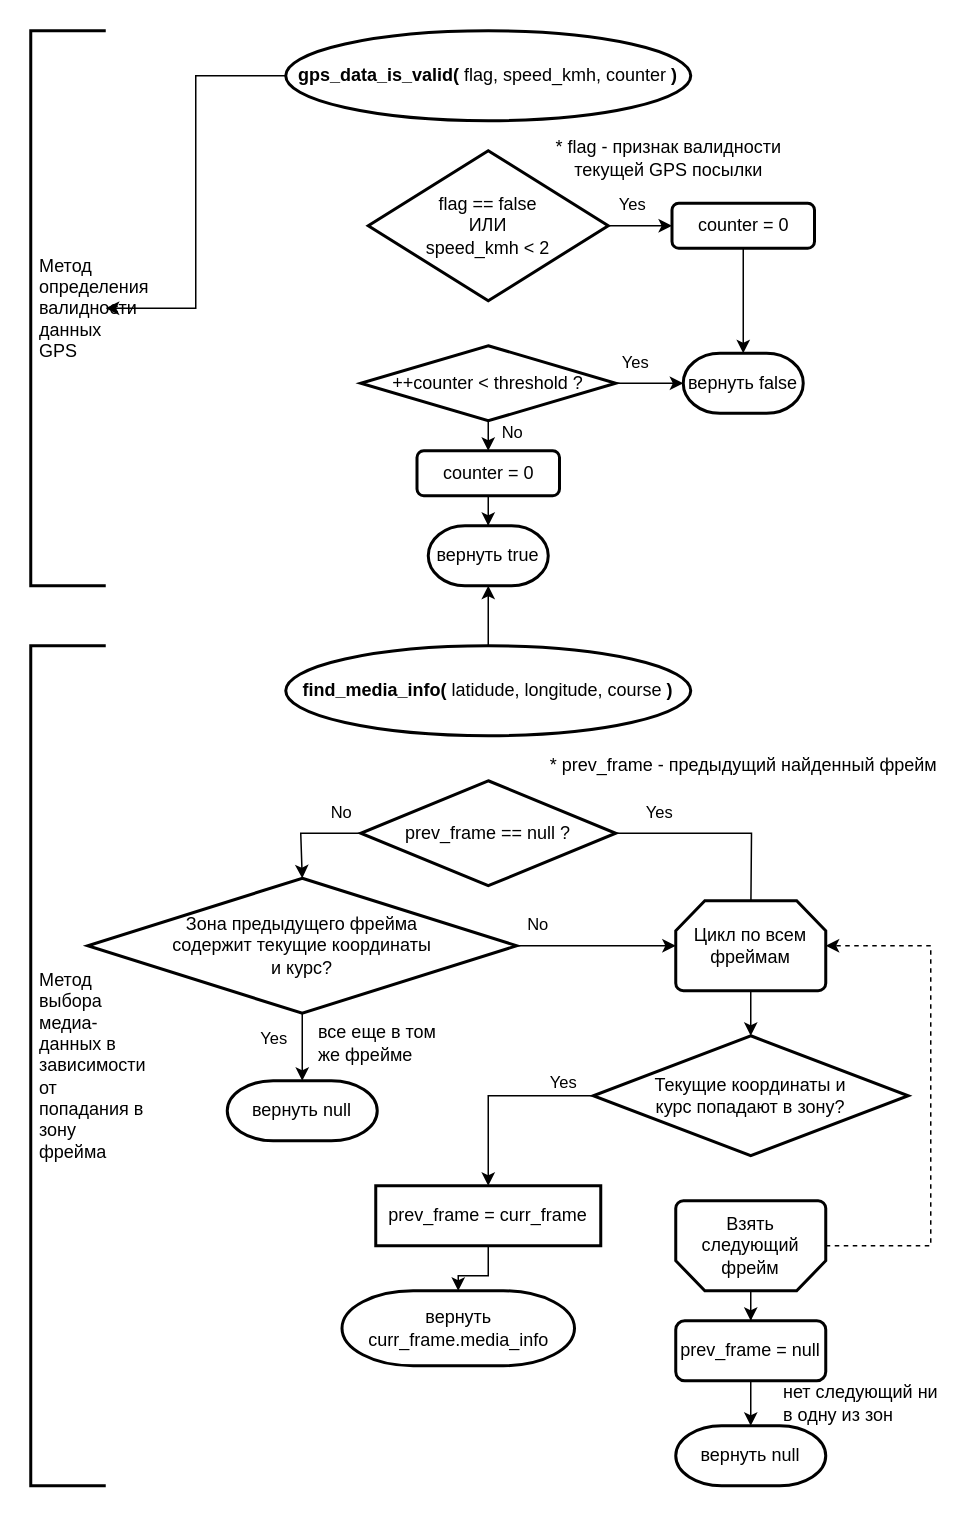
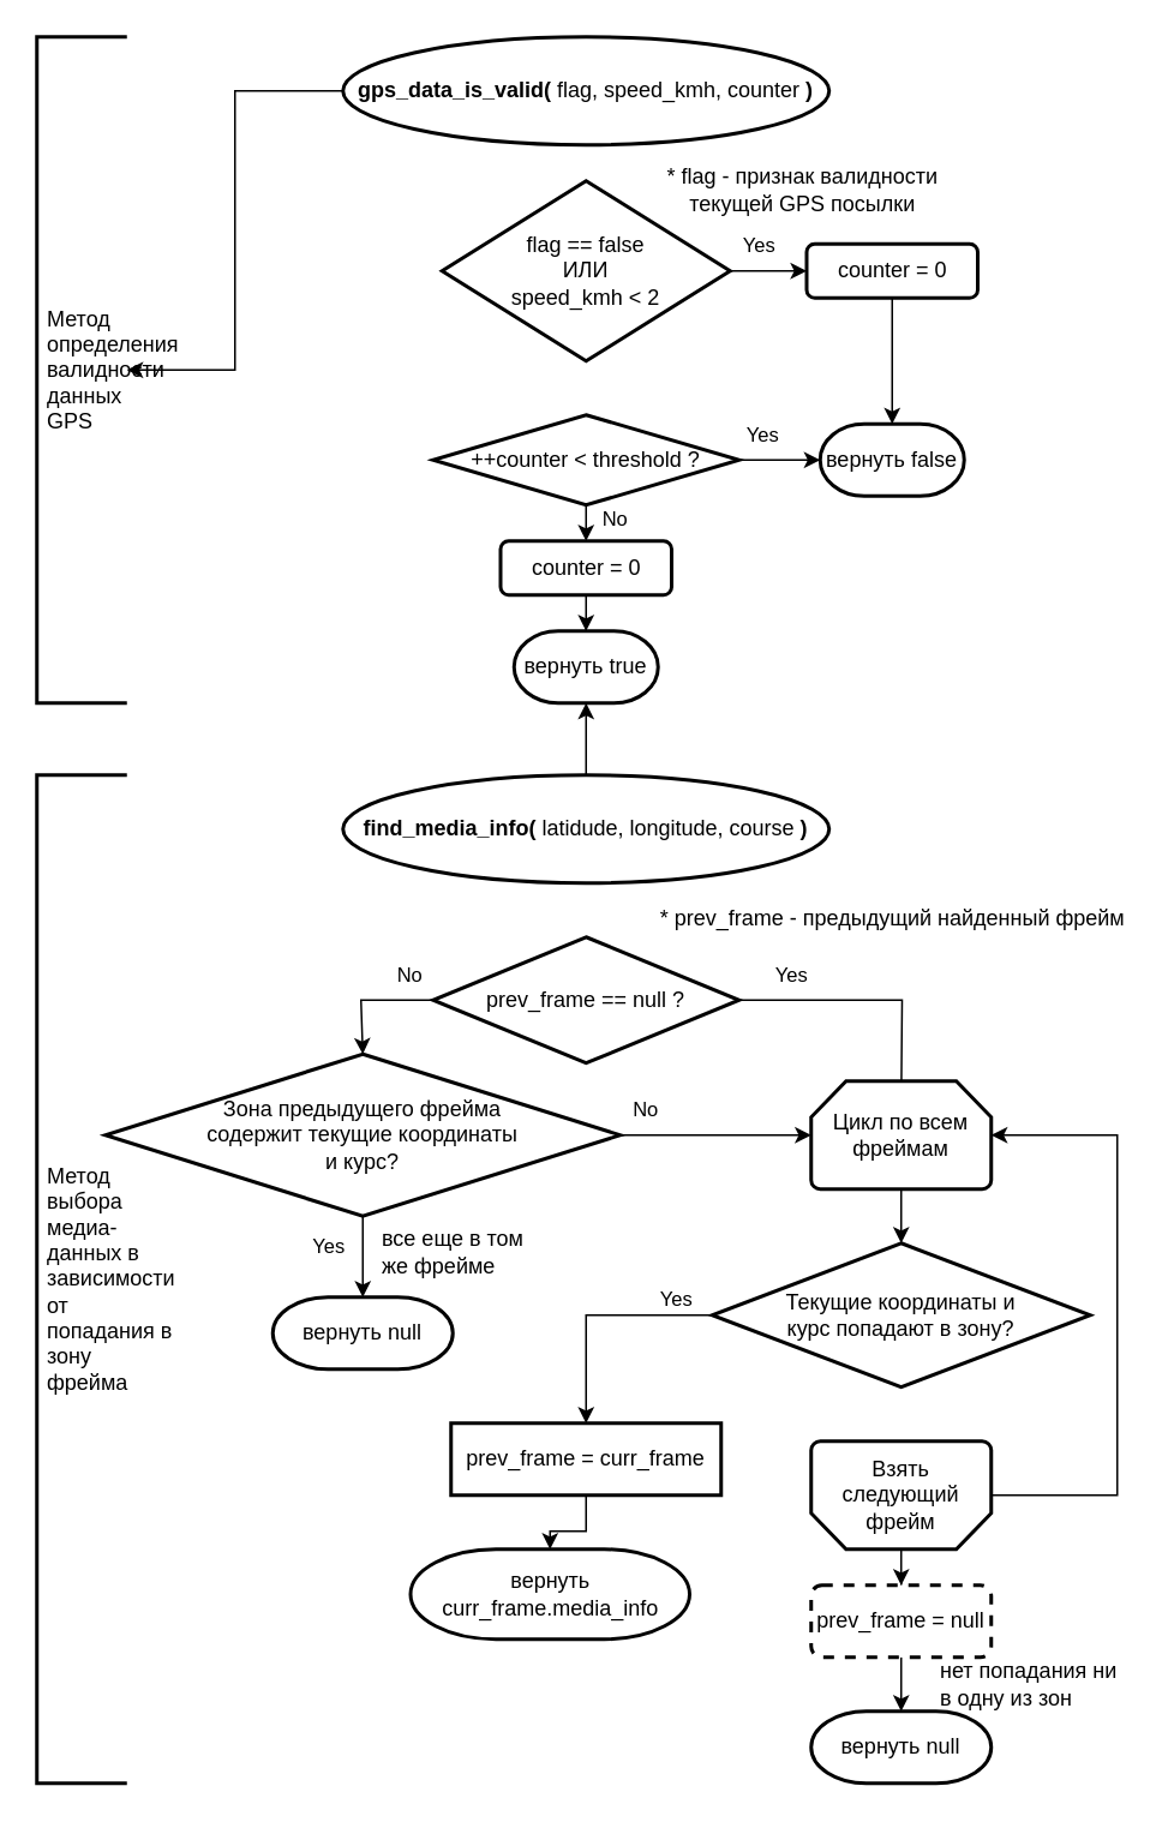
  <mxCell id="0" />
  <mxCell id="1" parent="0" />
  <mxCell id="2" value="" style="edgeStyle=orthogonalEdgeStyle;rounded=0;orthogonalLoop=1;jettySize=auto;html=1;entryX=0.5;entryY=0;entryDx=0;entryDy=0;entryPerimeter=0;" parent="1" source="6" target="15" edge="1"><mxGeometry relative="1" as="geometry"><mxPoint x="160" y="620" as="targetPoint" /><Array as="points"><mxPoint x="200" y="555" /></Array></mxGeometry></mxCell>
  <mxCell id="3" value="No" style="edgeLabel;html=1;align=center;verticalAlign=middle;resizable=0;points=[];" parent="2" vertex="1" connectable="0"><mxGeometry x="-0.614" y="-2" relative="1" as="geometry"><mxPoint y="-13" as="offset" /></mxGeometry></mxCell>
  <mxCell id="4" value="" style="edgeStyle=orthogonalEdgeStyle;rounded=0;orthogonalLoop=1;jettySize=auto;html=1;" parent="1" source="6" edge="1"><mxGeometry relative="1" as="geometry"><mxPoint x="500" y="615" as="targetPoint" /></mxGeometry></mxCell>
  <mxCell id="5" value="Yes" style="edgeLabel;html=1;align=center;verticalAlign=middle;resizable=0;points=[];" parent="4" vertex="1" connectable="0"><mxGeometry x="-0.663" y="1" relative="1" as="geometry"><mxPoint x="3" y="-14" as="offset" /></mxGeometry></mxCell>
  <mxCell id="6" value="prev_frame == null ?" style="strokeWidth=2;html=1;shape=mxgraph.flowchart.decision;whiteSpace=wrap;" parent="1" vertex="1"><mxGeometry x="240" y="520" width="170" height="70" as="geometry" /></mxCell>
  <mxCell id="7" value="" style="edgeStyle=orthogonalEdgeStyle;rounded=0;orthogonalLoop=1;jettySize=auto;html=1;" parent="1" source="8" target="48" edge="1"><mxGeometry relative="1" as="geometry" /></mxCell>
  <mxCell id="8" value="&lt;b&gt;find_media_info(&amp;nbsp;&lt;/b&gt;latidude, longitude, course&amp;nbsp;&lt;b&gt;)&lt;/b&gt;" style="strokeWidth=2;html=1;shape=mxgraph.flowchart.start_1;whiteSpace=wrap;" parent="1" vertex="1"><mxGeometry x="190" y="430" width="270" height="60" as="geometry" /></mxCell>
  <mxCell id="9" value="* prev_frame - предыдущий найденный фрейм" style="text;html=1;align=center;verticalAlign=middle;resizable=0;points=[];autosize=1;strokeColor=none;fillColor=none;" parent="1" vertex="1"><mxGeometry x="360" y="500" width="270" height="20" as="geometry" /></mxCell>
  <mxCell id="10" value="" style="edgeStyle=orthogonalEdgeStyle;rounded=0;orthogonalLoop=1;jettySize=auto;html=1;exitX=0.5;exitY=1;exitDx=0;exitDy=0;exitPerimeter=0;" parent="1" target="20" edge="1" source="21"><mxGeometry relative="1" as="geometry"><mxPoint x="500" y="675" as="sourcePoint" /></mxGeometry></mxCell>
  <mxCell id="11" value="" style="edgeStyle=orthogonalEdgeStyle;rounded=0;orthogonalLoop=1;jettySize=auto;html=1;entryX=0.5;entryY=0;entryDx=0;entryDy=0;entryPerimeter=0;" parent="1" source="15" target="16" edge="1"><mxGeometry relative="1" as="geometry"><mxPoint x="140" y="785" as="targetPoint" /></mxGeometry></mxCell>
  <mxCell id="12" value="Yes&lt;br&gt;" style="edgeLabel;html=1;align=center;verticalAlign=middle;resizable=0;points=[];" parent="11" vertex="1" connectable="0"><mxGeometry x="-0.275" y="-1" relative="1" as="geometry"><mxPoint x="-19" as="offset" /></mxGeometry></mxCell>
  <mxCell id="13" style="edgeStyle=orthogonalEdgeStyle;rounded=0;orthogonalLoop=1;jettySize=auto;html=1;entryX=0;entryY=0.5;entryDx=0;entryDy=0;entryPerimeter=0;" parent="1" source="15" target="21" edge="1"><mxGeometry relative="1" as="geometry"><mxPoint x="440" y="645" as="targetPoint" /></mxGeometry></mxCell>
  <mxCell id="14" value="No" style="edgeLabel;html=1;align=center;verticalAlign=middle;resizable=0;points=[];" parent="13" vertex="1" connectable="0"><mxGeometry x="-0.783" y="-2" relative="1" as="geometry"><mxPoint x="1" y="-17" as="offset" /></mxGeometry></mxCell>
  <mxCell id="15" value="Зона предыдущего фрейма &lt;br&gt;содержит текущие координаты&lt;br&gt;&amp;nbsp;и курс?&amp;nbsp;" style="strokeWidth=2;html=1;shape=mxgraph.flowchart.decision;whiteSpace=wrap;" parent="1" vertex="1"><mxGeometry x="58" y="585" width="286" height="90" as="geometry" /></mxCell>
  <mxCell id="16" value="вернуть null" style="strokeWidth=2;html=1;shape=mxgraph.flowchart.terminator;whiteSpace=wrap;" parent="1" vertex="1"><mxGeometry x="151" y="720" width="100" height="40" as="geometry" /></mxCell>
  <mxCell id="17" value="все еще в том &lt;br&gt;же фрейме" style="text;html=1;align=left;verticalAlign=middle;resizable=0;points=[];autosize=1;strokeColor=none;fillColor=none;" parent="1" vertex="1"><mxGeometry x="210" y="680" width="90" height="30" as="geometry" /></mxCell>
  <mxCell id="18" value="" style="edgeStyle=orthogonalEdgeStyle;rounded=0;orthogonalLoop=1;jettySize=auto;html=1;" parent="1" source="20" target="29" edge="1"><mxGeometry relative="1" as="geometry"><Array as="points"><mxPoint x="325" y="730" /></Array></mxGeometry></mxCell>
  <mxCell id="19" value="Yes" style="edgeLabel;html=1;align=center;verticalAlign=middle;resizable=0;points=[];" parent="18" vertex="1" connectable="0"><mxGeometry x="-0.717" y="3" relative="1" as="geometry"><mxPoint x="-3" y="-13" as="offset" /></mxGeometry></mxCell>
  <mxCell id="20" value="Текущие координаты и &lt;br&gt;курс попадают в зону?" style="strokeWidth=2;html=1;shape=mxgraph.flowchart.decision;whiteSpace=wrap;" parent="1" vertex="1"><mxGeometry x="395" y="690" width="210" height="80" as="geometry" /></mxCell>
  <mxCell id="21" value="Цикл по всем фреймам" style="strokeWidth=2;html=1;shape=mxgraph.flowchart.loop_limit;whiteSpace=wrap;" parent="1" vertex="1"><mxGeometry x="450" y="600" width="100" height="60" as="geometry" /></mxCell>
  <mxCell id="22" value="" style="edgeStyle=orthogonalEdgeStyle;rounded=0;orthogonalLoop=1;jettySize=auto;html=1;" parent="1" source="24" target="26" edge="1"><mxGeometry relative="1" as="geometry" /></mxCell>
- <mxCell id="23" style="edgeStyle=orthogonalEdgeStyle;rounded=0;orthogonalLoop=1;jettySize=auto;html=1;entryX=1;entryY=0.5;entryDx=0;entryDy=0;entryPerimeter=0;dashed=1;" parent="1" source="24" target="21" edge="1"><mxGeometry relative="1" as="geometry"><mxPoint x="620" y="650" as="targetPoint" /><Array as="points"><mxPoint x="620" y="830" /><mxPoint x="620" y="630" /></Array></mxGeometry></mxCell>
+ <mxCell id="23" style="edgeStyle=orthogonalEdgeStyle;rounded=0;orthogonalLoop=1;jettySize=auto;html=1;entryX=1;entryY=0.5;entryDx=0;entryDy=0;entryPerimeter=0;" parent="1" source="24" target="21" edge="1"><mxGeometry relative="1" as="geometry"><mxPoint x="620" y="650" as="targetPoint" /><Array as="points"><mxPoint x="620" y="830" /><mxPoint x="620" y="630" /></Array></mxGeometry></mxCell>
  <mxCell id="24" value="Взять следующий фрейм" style="strokeWidth=2;shape=mxgraph.flowchart.loop_limit;rotation=0;whiteSpace=wrap;html=1;horizontal=1;direction=west;" parent="1" vertex="1"><mxGeometry x="450" y="800" width="100" height="60" as="geometry" /></mxCell>
  <mxCell id="25" value="" style="edgeStyle=orthogonalEdgeStyle;rounded=0;orthogonalLoop=1;jettySize=auto;html=1;" parent="1" source="26" target="27" edge="1"><mxGeometry relative="1" as="geometry" /></mxCell>
- <mxCell id="26" value="prev_frame = null" style="rounded=1;whiteSpace=wrap;html=1;strokeWidth=2;" parent="1" vertex="1"><mxGeometry x="450" y="880" width="100" height="40" as="geometry" /></mxCell>
+ <mxCell id="26" value="prev_frame = null" style="rounded=1;whiteSpace=wrap;html=1;strokeWidth=2;dashed=1;" parent="1" vertex="1"><mxGeometry x="450" y="880" width="100" height="40" as="geometry" /></mxCell>
  <mxCell id="27" value="вернуть null" style="strokeWidth=2;html=1;shape=mxgraph.flowchart.terminator;whiteSpace=wrap;" parent="1" vertex="1"><mxGeometry x="450" y="950" width="100" height="40" as="geometry" /></mxCell>
  <mxCell id="28" value="" style="edgeStyle=orthogonalEdgeStyle;rounded=0;orthogonalLoop=1;jettySize=auto;html=1;" parent="1" source="29" target="30" edge="1"><mxGeometry relative="1" as="geometry" /></mxCell>
  <mxCell id="29" value="prev_frame = curr_frame" style="whiteSpace=wrap;html=1;strokeWidth=2;rounded=0;" parent="1" vertex="1"><mxGeometry x="250" y="790" width="150" height="40" as="geometry" /></mxCell>
  <mxCell id="30" value="вернуть curr_frame.media_info" style="strokeWidth=2;html=1;shape=mxgraph.flowchart.terminator;whiteSpace=wrap;" parent="1" vertex="1"><mxGeometry x="227.5" y="860" width="155" height="50" as="geometry" /></mxCell>
- <mxCell id="31" value="нет следующий ни &lt;br&gt;в одну из зон" style="text;html=1;align=left;verticalAlign=middle;resizable=0;points=[];autosize=1;strokeColor=none;fillColor=none;" parent="1" vertex="1"><mxGeometry x="520" y="920" width="110" height="30" as="geometry" /></mxCell>
+ <mxCell id="31" value="нет попадания ни &lt;br&gt;в одну из зон" style="text;html=1;align=left;verticalAlign=middle;resizable=0;points=[];autosize=1;strokeColor=none;fillColor=none;" parent="1" vertex="1"><mxGeometry x="520" y="920" width="110" height="30" as="geometry" /></mxCell>
  <mxCell id="32" value="" style="edgeStyle=orthogonalEdgeStyle;rounded=0;orthogonalLoop=1;jettySize=auto;html=1;" parent="1" source="33" target="47" edge="1"><mxGeometry relative="1" as="geometry" /></mxCell>
  <mxCell id="33" value="&lt;b&gt;gps_data_is_valid( &lt;/b&gt;flag, speed_kmh, counter&amp;nbsp;&lt;b&gt;)&lt;/b&gt;" style="strokeWidth=2;html=1;shape=mxgraph.flowchart.start_1;whiteSpace=wrap;" parent="1" vertex="1"><mxGeometry x="190" y="20" width="270" height="60" as="geometry" /></mxCell>
  <mxCell id="34" value="" style="edgeStyle=orthogonalEdgeStyle;rounded=0;orthogonalLoop=1;jettySize=auto;html=1;" parent="1" source="36" target="38" edge="1"><mxGeometry relative="1" as="geometry" /></mxCell>
  <mxCell id="35" value="Yes" style="edgeLabel;html=1;align=center;verticalAlign=middle;resizable=0;points=[];" parent="34" vertex="1" connectable="0"><mxGeometry x="-0.804" relative="1" as="geometry"><mxPoint x="11" y="-15" as="offset" /></mxGeometry></mxCell>
  <mxCell id="36" value="flag == false&lt;br&gt;ИЛИ&lt;br&gt;speed_kmh &amp;lt; 2" style="strokeWidth=2;html=1;shape=mxgraph.flowchart.decision;whiteSpace=wrap;" parent="1" vertex="1"><mxGeometry x="245" y="100" width="160" height="100" as="geometry" /></mxCell>
  <mxCell id="37" value="" style="edgeStyle=orthogonalEdgeStyle;rounded=0;orthogonalLoop=1;jettySize=auto;html=1;" parent="1" source="38" target="39" edge="1"><mxGeometry relative="1" as="geometry" /></mxCell>
  <mxCell id="38" value="counter = 0" style="rounded=1;whiteSpace=wrap;html=1;strokeWidth=2;" parent="1" vertex="1"><mxGeometry x="447.5" y="135" width="95" height="30" as="geometry" /></mxCell>
  <mxCell id="39" value="вернуть false" style="strokeWidth=2;html=1;shape=mxgraph.flowchart.terminator;whiteSpace=wrap;" parent="1" vertex="1"><mxGeometry x="455" y="235" width="80" height="40" as="geometry" /></mxCell>
  <mxCell id="40" value="" style="edgeStyle=orthogonalEdgeStyle;rounded=0;orthogonalLoop=1;jettySize=auto;html=1;" parent="1" source="44" target="39" edge="1"><mxGeometry relative="1" as="geometry" /></mxCell>
  <mxCell id="41" value="Yes" style="edgeLabel;html=1;align=center;verticalAlign=middle;resizable=0;points=[];" parent="40" vertex="1" connectable="0"><mxGeometry x="-0.766" y="1" relative="1" as="geometry"><mxPoint x="7" y="-14" as="offset" /></mxGeometry></mxCell>
  <mxCell id="42" value="" style="edgeStyle=orthogonalEdgeStyle;rounded=0;orthogonalLoop=1;jettySize=auto;html=1;" parent="1" source="44" target="46" edge="1"><mxGeometry relative="1" as="geometry"><Array as="points"><mxPoint x="325" y="310" /><mxPoint x="325" y="310" /></Array></mxGeometry></mxCell>
  <mxCell id="43" value="No" style="edgeLabel;html=1;align=center;verticalAlign=middle;resizable=0;points=[];" parent="42" vertex="1" connectable="0"><mxGeometry x="-0.686" y="1" relative="1" as="geometry"><mxPoint x="14" y="4" as="offset" /></mxGeometry></mxCell>
  <mxCell id="44" value="&lt;span style=&quot;&quot;&gt;++counter &amp;lt; threshold ?&lt;/span&gt;" style="strokeWidth=2;html=1;shape=mxgraph.flowchart.decision;whiteSpace=wrap;" parent="1" vertex="1"><mxGeometry x="240" y="230" width="170" height="50" as="geometry" /></mxCell>
  <mxCell id="45" value="" style="edgeStyle=orthogonalEdgeStyle;rounded=0;orthogonalLoop=1;jettySize=auto;html=1;" edge="1" parent="1" source="46" target="48"><mxGeometry relative="1" as="geometry" /></mxCell>
  <mxCell id="46" value="counter = 0" style="rounded=1;whiteSpace=wrap;html=1;strokeWidth=2;" parent="1" vertex="1"><mxGeometry x="277.5" y="300" width="95" height="30" as="geometry" /></mxCell>
  <mxCell id="47" value="Метод определения валидности данных GPS&amp;nbsp;" style="strokeWidth=2;html=1;shape=mxgraph.flowchart.annotation_1;align=left;pointerEvents=1;whiteSpace=wrap;labelPosition=center;verticalLabelPosition=middle;verticalAlign=middle;spacingRight=4;spacingBottom=0;spacingLeft=4;" vertex="1" parent="1"><mxGeometry x="20" y="20" width="50" height="370" as="geometry" /></mxCell>
  <mxCell id="48" value="вернуть true" style="strokeWidth=2;html=1;shape=mxgraph.flowchart.terminator;whiteSpace=wrap;" vertex="1" parent="1"><mxGeometry x="285" y="350" width="80" height="40" as="geometry" /></mxCell>
  <mxCell id="49" value="Метод выбора медиа-данных в зависимости от попадания в зону фрейма" style="strokeWidth=2;html=1;shape=mxgraph.flowchart.annotation_1;align=left;pointerEvents=1;whiteSpace=wrap;labelPosition=center;verticalLabelPosition=middle;verticalAlign=middle;spacingRight=4;spacingLeft=4;" vertex="1" parent="1"><mxGeometry x="20" y="430" width="50" height="560" as="geometry" /></mxCell>
  <mxCell id="50" value="* flag - признак валидности &lt;br&gt;текущей GPS посылки" style="text;html=1;align=center;verticalAlign=middle;resizable=0;points=[];autosize=1;strokeColor=none;fillColor=none;" vertex="1" parent="1"><mxGeometry x="360" y="90" width="170" height="30" as="geometry" /></mxCell>
